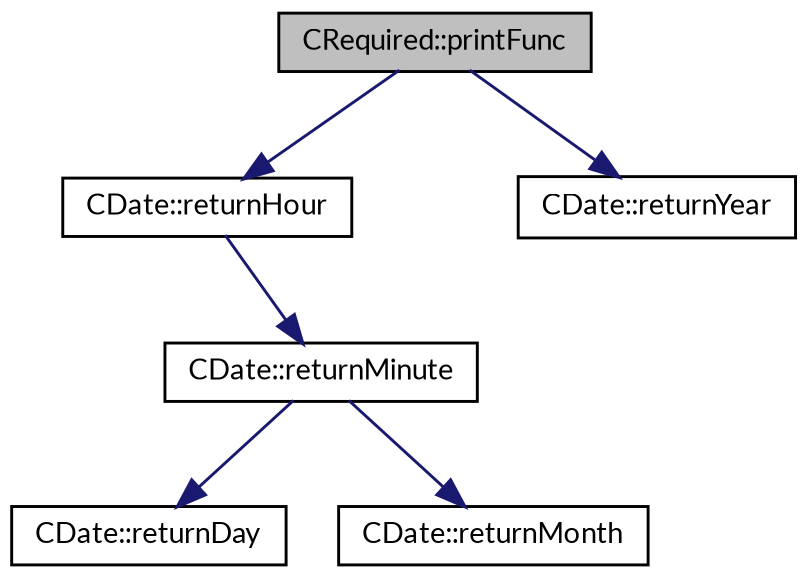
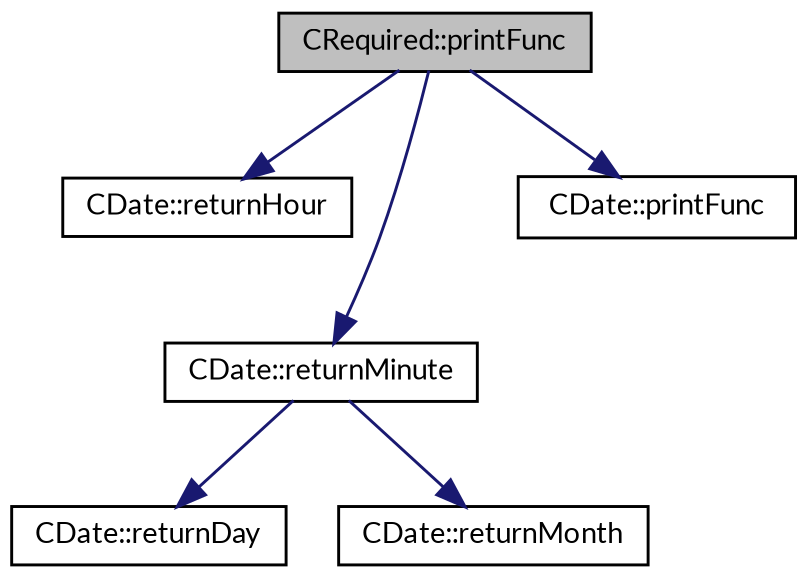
  digraph {
    fontname=Lato
    rankdir=TB
    node [color=black fillcolor=white fontname=Lato fontsize=10 shape=record style=filled]
    edge [color=midnightblue fontname=Lato fontsize=10 labelfontname=Helvetica labelfontsize=10 style=solid]
    n1 [fillcolor=grey75 fontcolor=black height=0.2 label="CRequired::printFunc" width=0.4]
    n2 [height=0.2 label="CDate::returnHour" width=0.4]
    n3 [height=0.2 label="CDate::returnMinute" width=0.4]
-   n4 [height=0.2 label="CDate::returnYear" width=0.4]
+   n4 [height=0.2 label="CDate::printFunc" width=0.4]
    n5 [height=0.2 label="CDate::returnDay" width=0.4]
    n6 [height=0.2 label="CDate::returnMonth" width=0.4]
    n1 -> n2
-   n2 -> n3
+   n1 -> n3
    n1 -> n4
    n3 -> n5
    n3 -> n6
  }
